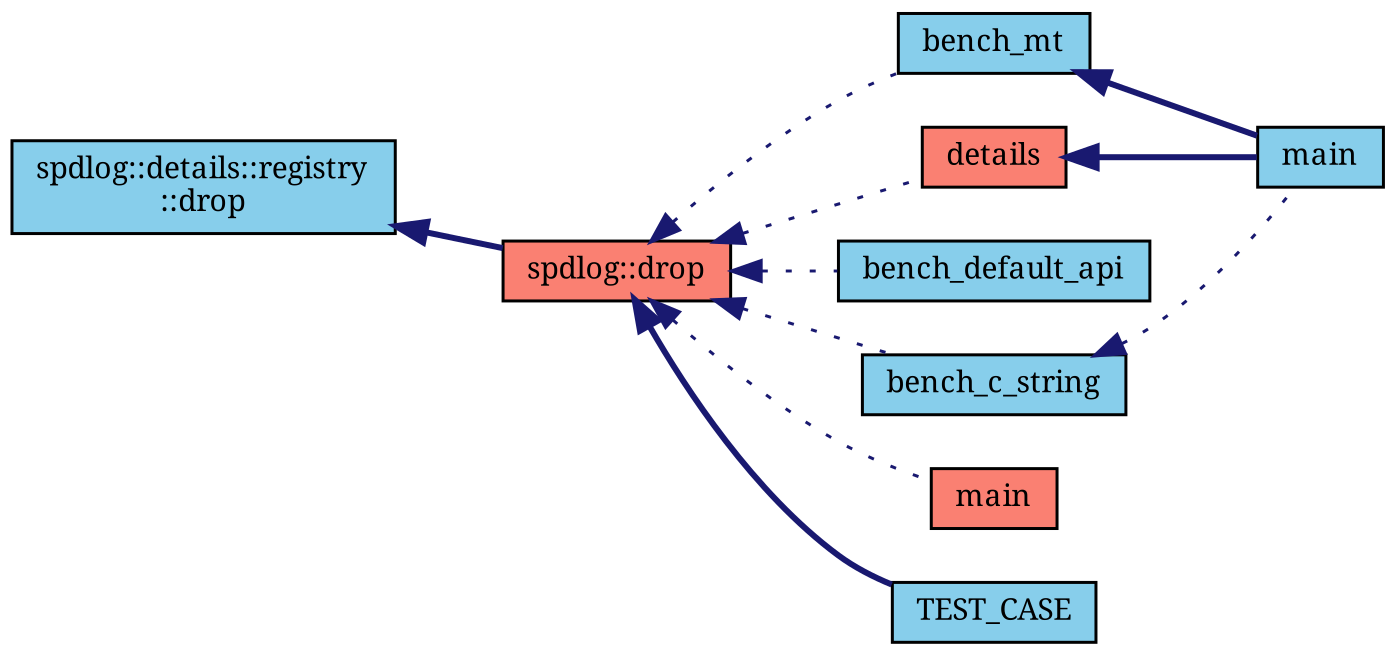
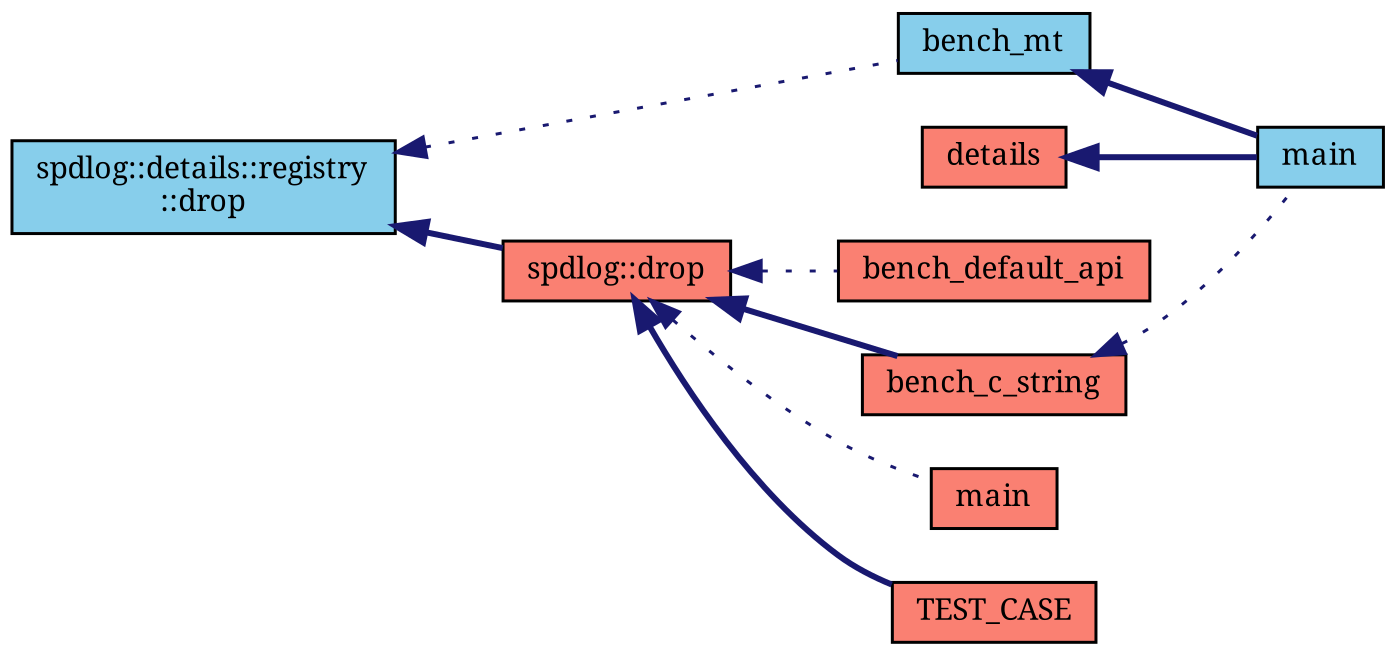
  digraph {
    fontname="Noto Serif"
    rankdir=LR
    node [color=black fillcolor=skyblue fontname="Noto Serif" fontsize=10 shape=record style=filled]
    edge [color=midnightblue dir=back fontname="Noto Serif" fontsize=10 labelfontname=Helvetica labelfontsize=10 style=dotted]
    n1 [fontcolor=black height=0.2 label="spdlog::details::registry\l::drop" width=0.4]
    n2 [fillcolor=salmon height=0.2 label="spdlog::drop" width=0.4]
    n3 [fillcolor=salmon height=0.2 label=details width=0.4]
    n4 [height=0.2 label=bench_mt width=0.4]
-   n5 [height=0.2 label=bench_default_api width=0.4]
-   n6 [height=0.2 label=bench_c_string width=0.4]
+   n5 [fillcolor=salmon height=0.2 label=bench_default_api width=0.4]
+   n6 [fillcolor=salmon height=0.2 label=bench_c_string width=0.4]
    n7 [fillcolor=salmon height=0.2 label=main width=0.4]
-   n8 [height=0.2 label=TEST_CASE width=0.4]
+   n8 [fillcolor=salmon height=0.2 label=TEST_CASE width=0.4]
    n9 [height=0.2 label=main width=0.4]
    n1 -> n2 [style=bold]
-   n2 -> n3
-   n2 -> n4
+   n1 -> n4
    n2 -> n5
-   n2 -> n6
+   n2 -> n6 [style=bold]
    n2 -> n7
    n2 -> n8 [style=bold]
    n3 -> n9 [style=bold]
    n4 -> n9 [style=bold]
    n6 -> n9
  }
